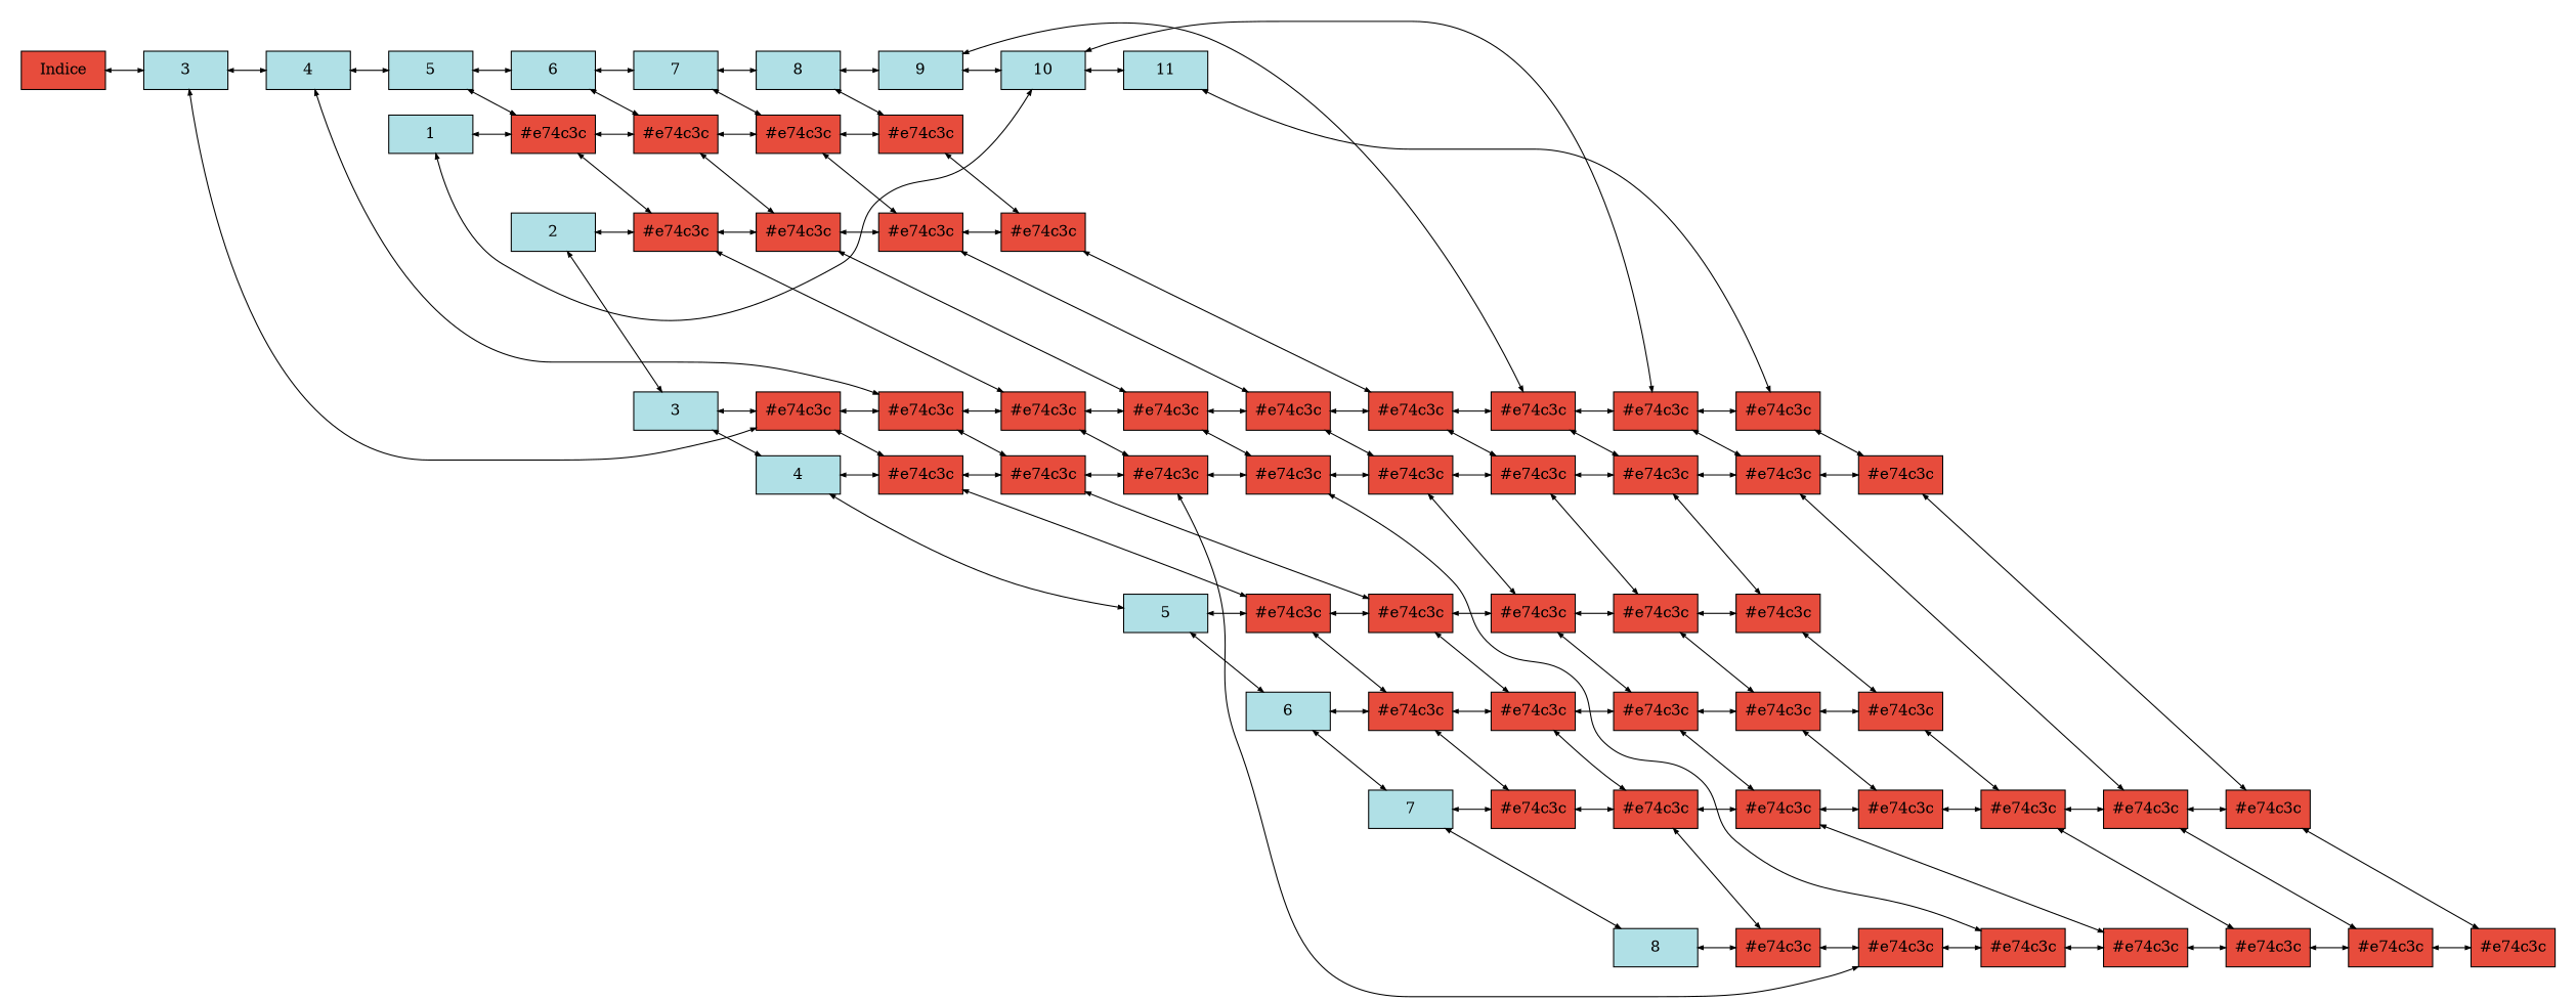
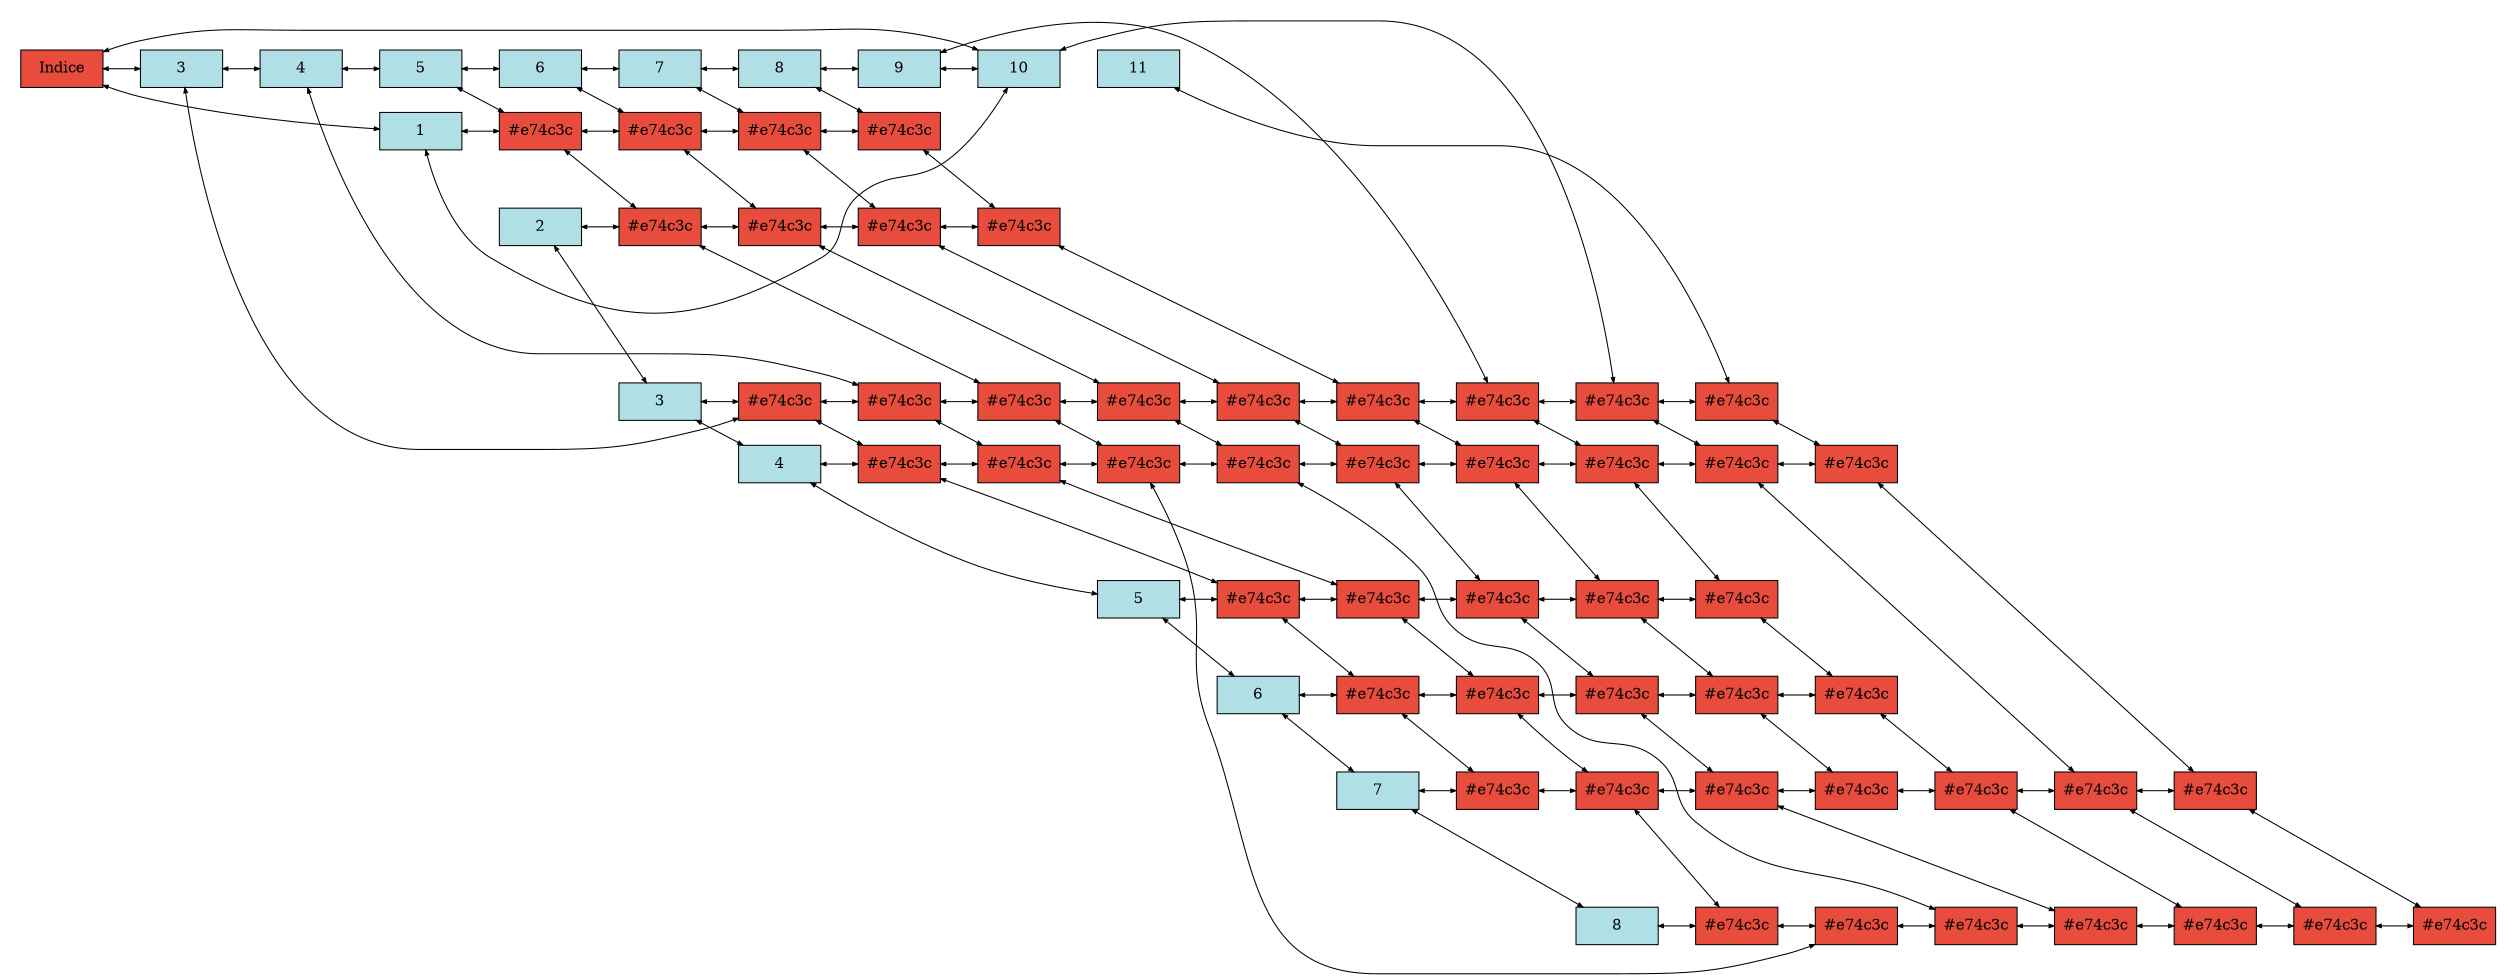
  digraph {
    concentrate=true
    rank=same
    rankdir=LR
    node [fillcolor="#e74c3c" group=0 shape=box style=filled]
    edge [arrowsize=.5 dir=both]
    n1 [label=Indice width=1.1]
    n2 [fillcolor=powderblue label=3 width=1.1]
    n3 [fillcolor=powderblue label=4 width=1.1]
    n4 [fillcolor=powderblue label=5 width=1.1]
    n5 [fillcolor=powderblue label=6 width=1.1]
    n6 [fillcolor=powderblue label=7 width=1.1]
    n7 [fillcolor=powderblue label=8 width=1.1]
    n8 [fillcolor=powderblue label=9 width=1.1]
    n9 [fillcolor=powderblue label=10 width=1.1]
    n10 [fillcolor=powderblue label=11 width=1.1]
    n11 [fillcolor=powderblue group=1 label=1 width=1.1]
    n12 [group=1 label="#e74c3c" width=1.1]
    n13 [group=1 label="#e74c3c" width=1.1]
    n14 [group=1 label="#e74c3c" width=1.1]
    n15 [group=1 label="#e74c3c" width=1.1]
    n16 [fillcolor=powderblue group=2 label=2 width=1.1]
    n17 [group=2 label="#e74c3c" width=1.1]
    n18 [group=2 label="#e74c3c" width=1.1]
    n19 [group=2 label="#e74c3c" width=1.1]
    n20 [group=2 label="#e74c3c" width=1.1]
    n21 [fillcolor=powderblue group=3 label=3 width=1.1]
    n22 [group=3 label="#e74c3c" width=1.1]
    n23 [group=3 label="#e74c3c" width=1.1]
    n24 [group=3 label="#e74c3c" width=1.1]
    n25 [group=3 label="#e74c3c" width=1.1]
    n26 [group=3 label="#e74c3c" width=1.1]
    n27 [group=3 label="#e74c3c" width=1.1]
    n28 [group=3 label="#e74c3c" width=1.1]
    n29 [group=3 label="#e74c3c" width=1.1]
    n30 [group=3 label="#e74c3c" width=1.1]
    n31 [fillcolor=powderblue group=4 label=4 width=1.1]
    n32 [group=4 label="#e74c3c" width=1.1]
    n33 [group=4 label="#e74c3c" width=1.1]
    n34 [group=4 label="#e74c3c" width=1.1]
    n35 [group=4 label="#e74c3c" width=1.1]
    n36 [group=4 label="#e74c3c" width=1.1]
    n37 [group=4 label="#e74c3c" width=1.1]
    n38 [group=4 label="#e74c3c" width=1.1]
    n39 [group=4 label="#e74c3c" width=1.1]
    n40 [group=4 label="#e74c3c" width=1.1]
    n41 [fillcolor=powderblue group=5 label=5 width=1.1]
    n42 [group=5 label="#e74c3c" width=1.1]
    n43 [group=5 label="#e74c3c" width=1.1]
    n44 [group=5 label="#e74c3c" width=1.1]
    n45 [group=5 label="#e74c3c" width=1.1]
    n46 [group=5 label="#e74c3c" width=1.1]
    n47 [fillcolor=powderblue group=6 label=6 width=1.1]
    n48 [group=6 label="#e74c3c" width=1.1]
    n49 [group=6 label="#e74c3c" width=1.1]
    n50 [group=6 label="#e74c3c" width=1.1]
    n51 [group=6 label="#e74c3c" width=1.1]
    n52 [group=6 label="#e74c3c" width=1.1]
    n53 [fillcolor=powderblue group=7 label=7 width=1.1]
    n54 [group=7 label="#e74c3c" width=1.1]
    n55 [group=7 label="#e74c3c" width=1.1]
    n56 [group=7 label="#e74c3c" width=1.1]
    n57 [group=7 label="#e74c3c" width=1.1]
    n58 [group=7 label="#e74c3c" width=1.1]
    n59 [group=7 label="#e74c3c" width=1.1]
    n60 [group=7 label="#e74c3c" width=1.1]
    n61 [fillcolor=powderblue group=8 label=8 width=1.1]
    n62 [group=8 label="#e74c3c" width=1.1]
    n63 [group=8 label="#e74c3c" width=1.1]
    n64 [group=8 label="#e74c3c" width=1.1]
    n65 [group=8 label="#e74c3c" width=1.1]
    n66 [group=8 label="#e74c3c" width=1.1]
    n67 [group=8 label="#e74c3c" width=1.1]
    n68 [group=8 label="#e74c3c" width=1.1]
    subgraph cluster_1 {
      color=white
      n1
      n2
      n3
      n4
      n5
      n6
      n7
      n8
      n9
      n10
    }
    subgraph cluster_2 {
      color=white
      n11
      n12
      n13
      n14
      n15
    }
    subgraph cluster_3 {
      color=white
      n16
      n17
      n18
      n19
      n20
    }
    subgraph cluster_4 {
      color=white
      n21
      n22
      n23
      n24
      n25
      n26
      n27
      n28
      n29
      n30
    }
    subgraph cluster_5 {
      color=white
      n31
      n32
      n33
      n34
      n35
      n36
      n37
      n38
      n39
      n40
    }
    subgraph cluster_6 {
      color=white
      n41
      n42
      n43
      n44
      n45
      n46
    }
    subgraph cluster_7 {
      color=white
      n47
      n48
      n49
      n50
      n51
      n52
    }
    subgraph cluster_8 {
      color=white
      n53
      n54
      n55
      n56
      n57
      n58
      n59
      n60
    }
    subgraph cluster_9 {
      color=white
      n61
      n62
      n63
      n64
      n65
      n66
      n67
      n68
    }
    n1 -> n2
+   n1 -> n11
    n2 -> n3
    n2 -> n22
    n3 -> n4
    n3 -> n23
    n4 -> n5
    n4 -> n12
    n5 -> n6
    n5 -> n13
    n6 -> n7
    n6 -> n14
    n7 -> n8
    n7 -> n15
    n8 -> n9
    n8 -> n28
-   n9 -> n10
+   n9 -> n1
    n9 -> n29
    n10 -> n30
    n11 -> n9
    n11 -> n12
    n12 -> n13
    n12 -> n17
    n13 -> n14
    n13 -> n18
    n14 -> n15
    n14 -> n19
    n15 -> n20
    n16 -> n17
    n16 -> n21
    n17 -> n18
    n17 -> n24
    n18 -> n19
    n18 -> n25
    n19 -> n20
    n19 -> n26
    n20 -> n27
    n21 -> n22
    n21 -> n31
    n22 -> n23
    n22 -> n32
    n23 -> n24
    n23 -> n33
    n24 -> n25
    n24 -> n34
    n25 -> n26
    n25 -> n35
    n26 -> n27
    n26 -> n36
    n27 -> n28
    n27 -> n37
    n28 -> n29
    n28 -> n38
    n29 -> n30
    n29 -> n39
    n30 -> n40
    n31 -> n32
    n31 -> n41
    n32 -> n33
    n32 -> n42
    n33 -> n34
    n33 -> n43
    n34 -> n35
    n34 -> n63
    n35 -> n36
    n35 -> n64
    n36 -> n37
    n36 -> n44
    n37 -> n38
    n37 -> n45
    n38 -> n39
    n38 -> n46
    n39 -> n40
    n39 -> n59
    n40 -> n60
    n41 -> n42
    n41 -> n47
    n42 -> n43
    n42 -> n48
    n43 -> n44
    n43 -> n49
    n44 -> n45
    n44 -> n50
    n45 -> n46
    n45 -> n51
    n46 -> n52
    n47 -> n48
    n47 -> n53
    n48 -> n49
    n48 -> n54
    n49 -> n50
    n49 -> n55
    n50 -> n51
    n50 -> n56
    n51 -> n52
    n51 -> n57
    n52 -> n58
    n53 -> n54
    n53 -> n61
    n54 -> n55
    n55 -> n56
    n55 -> n62
    n56 -> n57
    n56 -> n65
    n57 -> n58
    n58 -> n59
    n58 -> n66
    n59 -> n60
    n59 -> n67
    n60 -> n68
    n61 -> n62
    n62 -> n63
    n63 -> n64
    n64 -> n65
    n65 -> n66
    n66 -> n67
    n67 -> n68
  }
